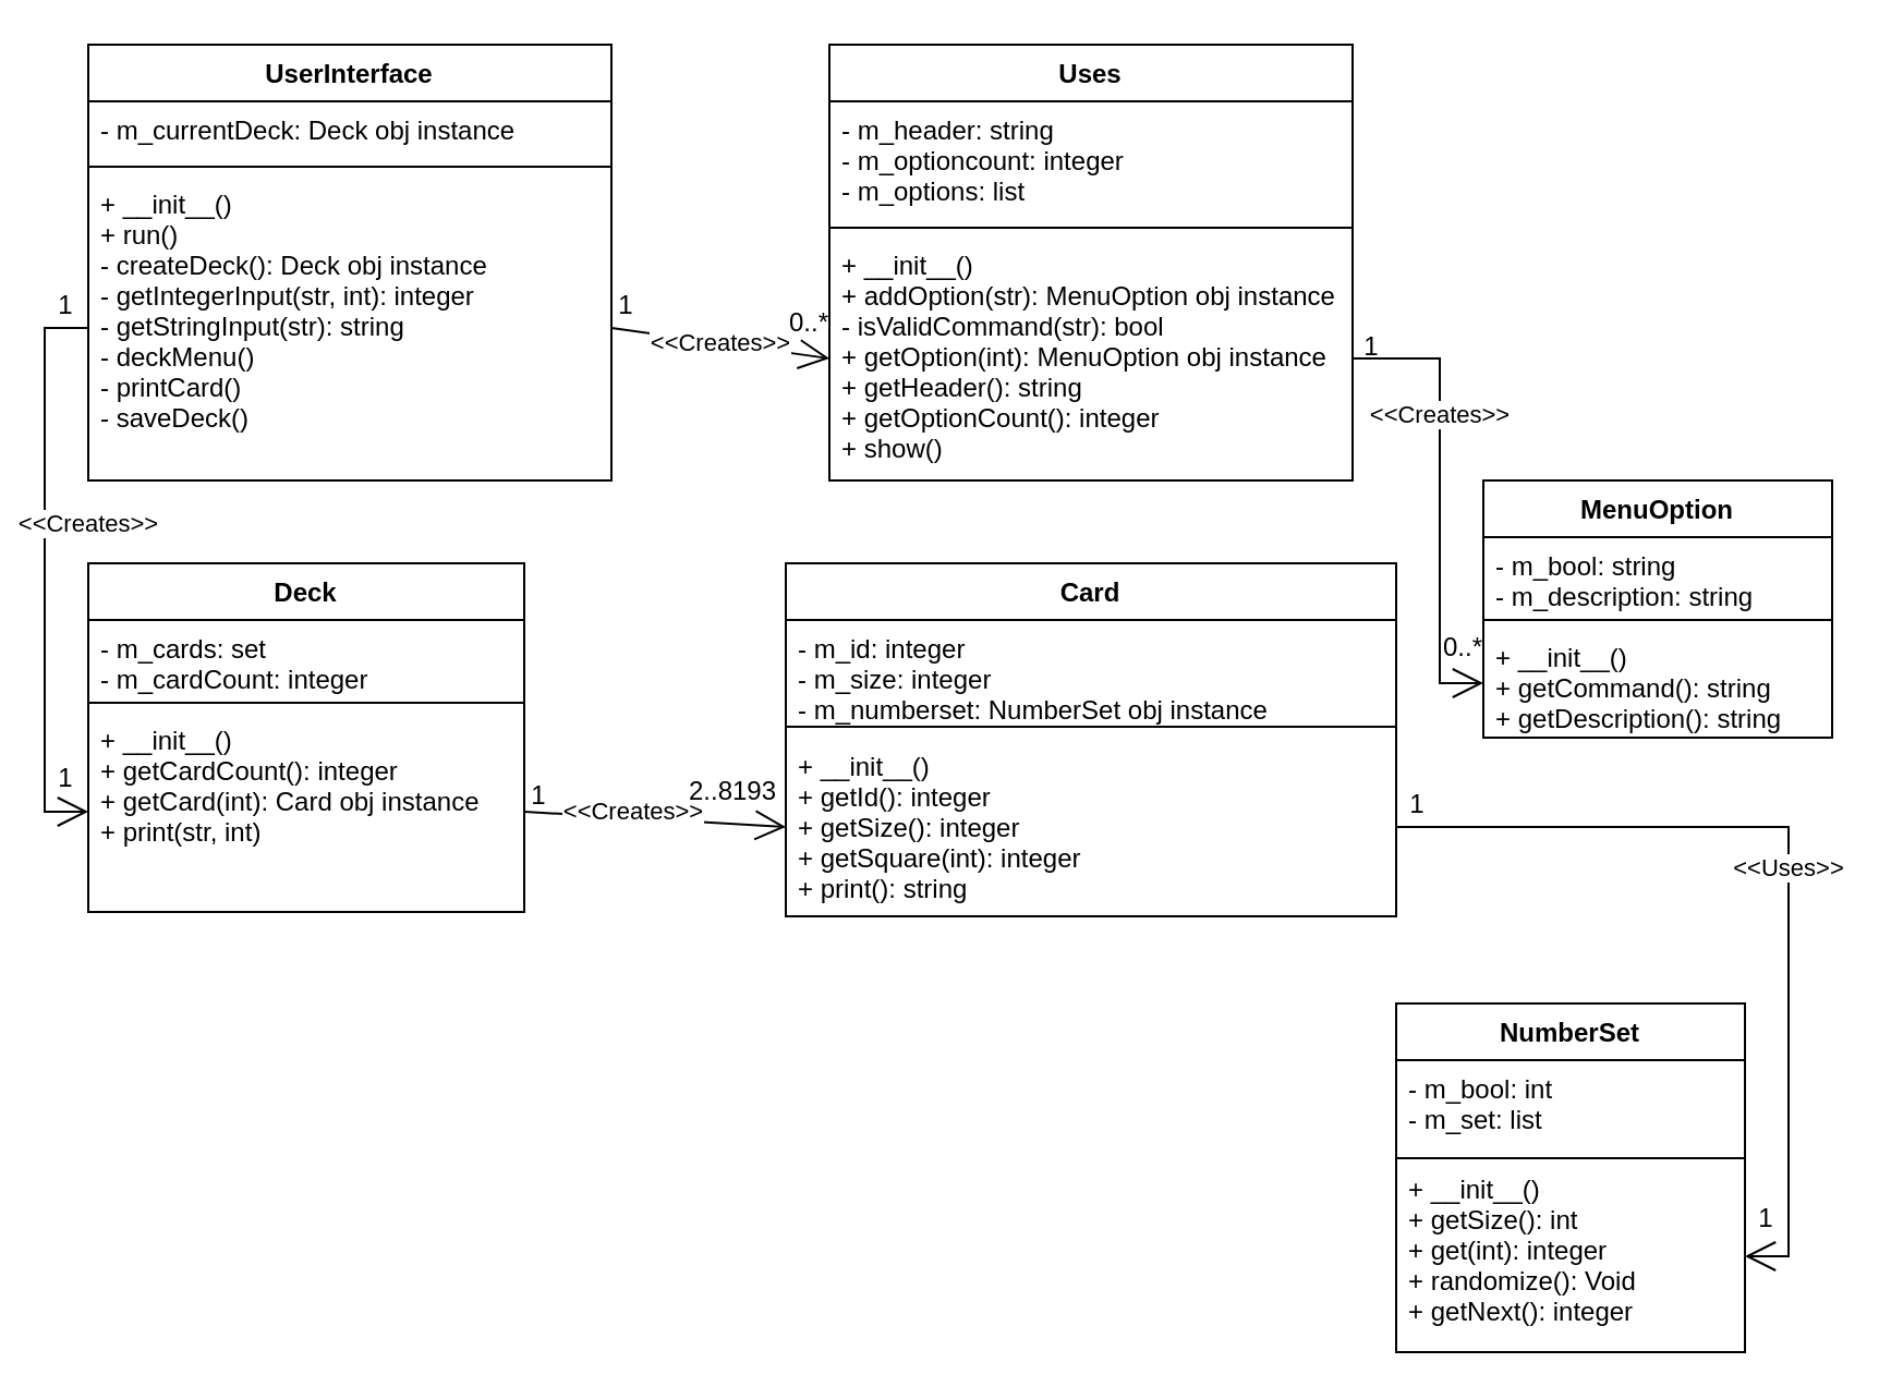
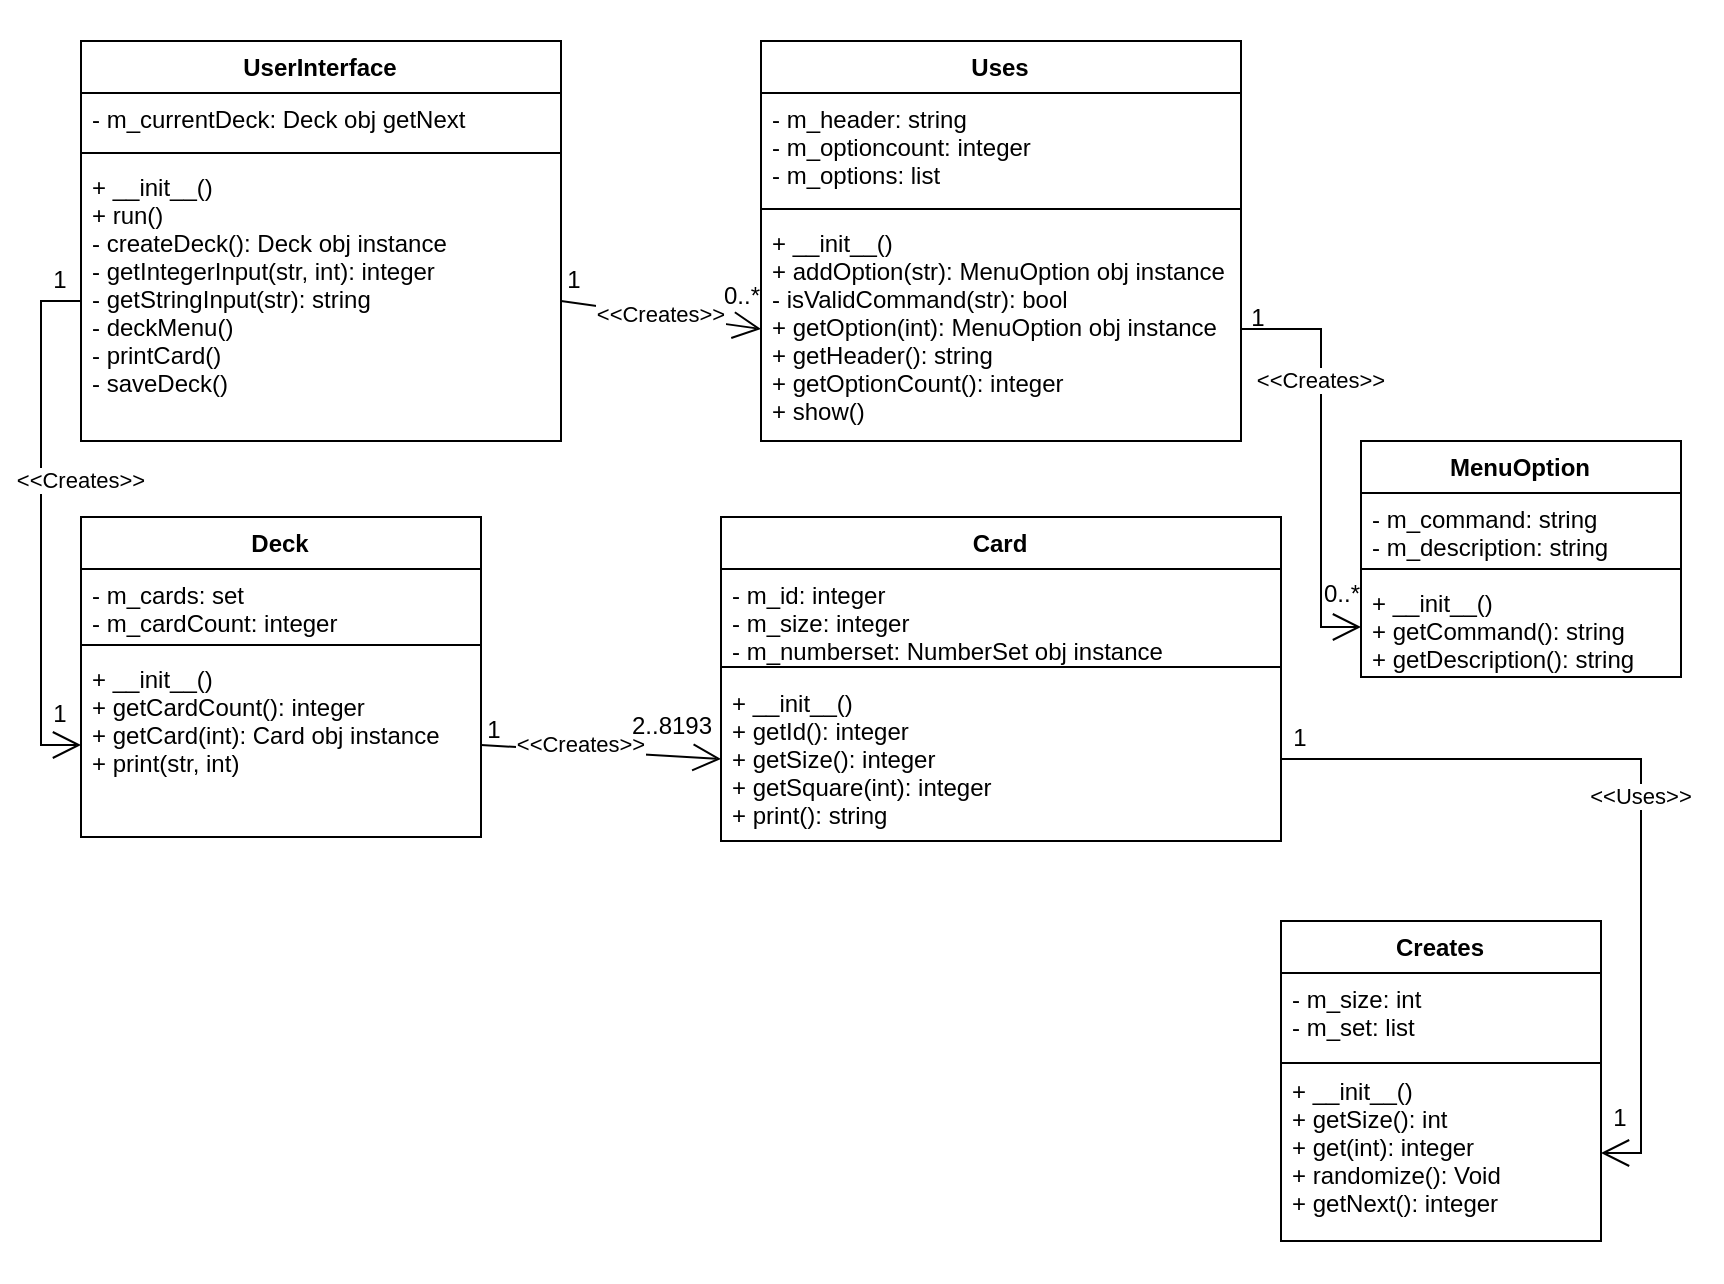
  <mxCell id="0" />
  <mxCell id="1" parent="0" />
  <mxCell id="2" value="UserInterface" style="swimlane;fontStyle=1;align=center;verticalAlign=top;childLayout=stackLayout;horizontal=1;startSize=26;horizontalStack=0;resizeParent=1;resizeParentMax=0;resizeLast=0;collapsible=1;marginBottom=0;" parent="1" vertex="1"><mxGeometry x="40" y="20" width="240" height="200" as="geometry" /></mxCell>
- <mxCell id="3" value="- m_currentDeck: Deck obj instance" style="text;strokeColor=none;fillColor=none;align=left;verticalAlign=top;spacingLeft=4;spacingRight=4;overflow=hidden;rotatable=0;points=[[0,0.5],[1,0.5]];portConstraint=eastwest;" parent="2" vertex="1"><mxGeometry y="26" width="240" height="26" as="geometry" /></mxCell>
+ <mxCell id="3" value="- m_currentDeck: Deck obj getNext" style="text;strokeColor=none;fillColor=none;align=left;verticalAlign=top;spacingLeft=4;spacingRight=4;overflow=hidden;rotatable=0;points=[[0,0.5],[1,0.5]];portConstraint=eastwest;" parent="2" vertex="1"><mxGeometry y="26" width="240" height="26" as="geometry" /></mxCell>
  <mxCell id="4" value="" style="line;strokeWidth=1;fillColor=none;align=left;verticalAlign=middle;spacingTop=-1;spacingLeft=3;spacingRight=3;rotatable=0;labelPosition=right;points=[];portConstraint=eastwest;" parent="2" vertex="1"><mxGeometry y="52" width="240" height="8" as="geometry" /></mxCell>
  <mxCell id="5" value="+ __init__()&#10;+ run()&#10;- createDeck(): Deck obj instance&#10;- getIntegerInput(str, int): integer&#10;- getStringInput(str): string&#10;- deckMenu()&#10;- printCard()&#10;- saveDeck()" style="text;strokeColor=none;fillColor=none;align=left;verticalAlign=top;spacingLeft=4;spacingRight=4;overflow=hidden;rotatable=0;points=[[0,0.5],[1,0.5]];portConstraint=eastwest;" parent="2" vertex="1"><mxGeometry y="60" width="240" height="140" as="geometry" /></mxCell>
  <mxCell id="6" value="Uses" style="swimlane;fontStyle=1;align=center;verticalAlign=top;childLayout=stackLayout;horizontal=1;startSize=26;horizontalStack=0;resizeParent=1;resizeParentMax=0;resizeLast=0;collapsible=1;marginBottom=0;" parent="1" vertex="1"><mxGeometry x="380" y="20" width="240" height="200" as="geometry" /></mxCell>
  <mxCell id="7" value="- m_header: string&#10;- m_optioncount: integer&#10;- m_options: list" style="text;strokeColor=none;fillColor=none;align=left;verticalAlign=top;spacingLeft=4;spacingRight=4;overflow=hidden;rotatable=0;points=[[0,0.5],[1,0.5]];portConstraint=eastwest;" parent="6" vertex="1"><mxGeometry y="26" width="240" height="54" as="geometry" /></mxCell>
  <mxCell id="8" value="" style="line;strokeWidth=1;fillColor=none;align=left;verticalAlign=middle;spacingTop=-1;spacingLeft=3;spacingRight=3;rotatable=0;labelPosition=right;points=[];portConstraint=eastwest;" parent="6" vertex="1"><mxGeometry y="80" width="240" height="8" as="geometry" /></mxCell>
  <mxCell id="9" value="+ __init__()&#10;+ addOption(str): MenuOption obj instance&#10;- isValidCommand(str): bool&#10;+ getOption(int): MenuOption obj instance&#10;+ getHeader(): string&#10;+ getOptionCount(): integer&#10;+ show()" style="text;strokeColor=none;fillColor=none;align=left;verticalAlign=top;spacingLeft=4;spacingRight=4;overflow=hidden;rotatable=0;points=[[0,0.5],[1,0.5]];portConstraint=eastwest;" parent="6" vertex="1"><mxGeometry y="88" width="240" height="112" as="geometry" /></mxCell>
  <mxCell id="10" value="MenuOption" style="swimlane;fontStyle=1;align=center;verticalAlign=top;childLayout=stackLayout;horizontal=1;startSize=26;horizontalStack=0;resizeParent=1;resizeParentMax=0;resizeLast=0;collapsible=1;marginBottom=0;" parent="1" vertex="1"><mxGeometry x="680" y="220" width="160" height="118" as="geometry" /></mxCell>
- <mxCell id="11" value="- m_bool: string&#10;- m_description: string" style="text;strokeColor=none;fillColor=none;align=left;verticalAlign=top;spacingLeft=4;spacingRight=4;overflow=hidden;rotatable=0;points=[[0,0.5],[1,0.5]];portConstraint=eastwest;" parent="10" vertex="1"><mxGeometry y="26" width="160" height="34" as="geometry" /></mxCell>
+ <mxCell id="11" value="- m_command: string&#10;- m_description: string" style="text;strokeColor=none;fillColor=none;align=left;verticalAlign=top;spacingLeft=4;spacingRight=4;overflow=hidden;rotatable=0;points=[[0,0.5],[1,0.5]];portConstraint=eastwest;" parent="10" vertex="1"><mxGeometry y="26" width="160" height="34" as="geometry" /></mxCell>
  <mxCell id="12" value="" style="line;strokeWidth=1;fillColor=none;align=left;verticalAlign=middle;spacingTop=-1;spacingLeft=3;spacingRight=3;rotatable=0;labelPosition=right;points=[];portConstraint=eastwest;" parent="10" vertex="1"><mxGeometry y="60" width="160" height="8" as="geometry" /></mxCell>
  <mxCell id="13" value="+ __init__()&#10;+ getCommand(): string&#10;+ getDescription(): string" style="text;strokeColor=none;fillColor=none;align=left;verticalAlign=top;spacingLeft=4;spacingRight=4;overflow=hidden;rotatable=0;points=[[0,0.5],[1,0.5]];portConstraint=eastwest;" parent="10" vertex="1"><mxGeometry y="68" width="160" height="50" as="geometry" /></mxCell>
  <mxCell id="14" value="Deck" style="swimlane;fontStyle=1;align=center;verticalAlign=top;childLayout=stackLayout;horizontal=1;startSize=26;horizontalStack=0;resizeParent=1;resizeParentMax=0;resizeLast=0;collapsible=1;marginBottom=0;" parent="1" vertex="1"><mxGeometry x="40" y="258" width="200" height="160" as="geometry" /></mxCell>
  <mxCell id="15" value="- m_cards: set&#10;- m_cardCount: integer" style="text;strokeColor=none;fillColor=none;align=left;verticalAlign=top;spacingLeft=4;spacingRight=4;overflow=hidden;rotatable=0;points=[[0,0.5],[1,0.5]];portConstraint=eastwest;" parent="14" vertex="1"><mxGeometry y="26" width="200" height="34" as="geometry" /></mxCell>
  <mxCell id="16" value="" style="line;strokeWidth=1;fillColor=none;align=left;verticalAlign=middle;spacingTop=-1;spacingLeft=3;spacingRight=3;rotatable=0;labelPosition=right;points=[];portConstraint=eastwest;" parent="14" vertex="1"><mxGeometry y="60" width="200" height="8" as="geometry" /></mxCell>
  <mxCell id="17" value="+ __init__()&#10;+ getCardCount(): integer&#10;+ getCard(int): Card obj instance&#10;+ print(str, int)" style="text;strokeColor=none;fillColor=none;align=left;verticalAlign=top;spacingLeft=4;spacingRight=4;overflow=hidden;rotatable=0;points=[[0,0.5],[1,0.5]];portConstraint=eastwest;" parent="14" vertex="1"><mxGeometry y="68" width="200" height="92" as="geometry" /></mxCell>
  <mxCell id="18" value="Card" style="swimlane;fontStyle=1;align=center;verticalAlign=top;childLayout=stackLayout;horizontal=1;startSize=26;horizontalStack=0;resizeParent=1;resizeParentMax=0;resizeLast=0;collapsible=1;marginBottom=0;" parent="1" vertex="1"><mxGeometry x="360" y="258" width="280" height="162" as="geometry" /></mxCell>
  <mxCell id="19" value="- m_id: integer&#10;- m_size: integer&#10;- m_numberset: NumberSet obj instance" style="text;strokeColor=none;fillColor=none;align=left;verticalAlign=top;spacingLeft=4;spacingRight=4;overflow=hidden;rotatable=0;points=[[0,0.5],[1,0.5]];portConstraint=eastwest;" parent="18" vertex="1"><mxGeometry y="26" width="280" height="44" as="geometry" /></mxCell>
  <mxCell id="20" value="" style="line;strokeWidth=1;fillColor=none;align=left;verticalAlign=middle;spacingTop=-1;spacingLeft=3;spacingRight=3;rotatable=0;labelPosition=right;points=[];portConstraint=eastwest;" parent="18" vertex="1"><mxGeometry y="70" width="280" height="10" as="geometry" /></mxCell>
  <mxCell id="21" value="+ __init__()&#10;+ getId(): integer&#10;+ getSize(): integer&#10;+ getSquare(int): integer&#10;+ print(): string" style="text;strokeColor=none;fillColor=none;align=left;verticalAlign=top;spacingLeft=4;spacingRight=4;overflow=hidden;rotatable=0;points=[[0,0.5],[1,0.5]];portConstraint=eastwest;" parent="18" vertex="1"><mxGeometry y="80" width="280" height="82" as="geometry" /></mxCell>
- <mxCell id="22" value="NumberSet" style="swimlane;fontStyle=1;align=center;verticalAlign=top;childLayout=stackLayout;horizontal=1;startSize=26;horizontalStack=0;resizeParent=1;resizeParentMax=0;resizeLast=0;collapsible=1;marginBottom=0;" parent="1" vertex="1"><mxGeometry x="640" y="460" width="160" height="160" as="geometry" /></mxCell>
- <mxCell id="23" value="- m_bool: int&#10;- m_set: list" style="text;strokeColor=none;fillColor=none;align=left;verticalAlign=top;spacingLeft=4;spacingRight=4;overflow=hidden;rotatable=0;points=[[0,0.5],[1,0.5]];portConstraint=eastwest;" parent="22" vertex="1"><mxGeometry y="26" width="160" height="44" as="geometry" /></mxCell>
+ <mxCell id="22" value="Creates" style="swimlane;fontStyle=1;align=center;verticalAlign=top;childLayout=stackLayout;horizontal=1;startSize=26;horizontalStack=0;resizeParent=1;resizeParentMax=0;resizeLast=0;collapsible=1;marginBottom=0;" parent="1" vertex="1"><mxGeometry x="640" y="460" width="160" height="160" as="geometry" /></mxCell>
+ <mxCell id="23" value="- m_size: int&#10;- m_set: list" style="text;strokeColor=none;fillColor=none;align=left;verticalAlign=top;spacingLeft=4;spacingRight=4;overflow=hidden;rotatable=0;points=[[0,0.5],[1,0.5]];portConstraint=eastwest;" parent="22" vertex="1"><mxGeometry y="26" width="160" height="44" as="geometry" /></mxCell>
  <mxCell id="24" value="" style="line;strokeWidth=1;fillColor=none;align=left;verticalAlign=middle;spacingTop=-1;spacingLeft=3;spacingRight=3;rotatable=0;labelPosition=right;points=[];portConstraint=eastwest;" parent="22" vertex="1"><mxGeometry y="70" width="160" height="2" as="geometry" /></mxCell>
  <mxCell id="25" value="+ __init__()&#10;+ getSize(): int&#10;+ get(int): integer&#10;+ randomize(): Void&#10;+ getNext(): integer" style="text;strokeColor=none;fillColor=none;align=left;verticalAlign=top;spacingLeft=4;spacingRight=4;overflow=hidden;rotatable=0;points=[[0,0.5],[1,0.5]];portConstraint=eastwest;" parent="22" vertex="1"><mxGeometry y="72" width="160" height="88" as="geometry" /></mxCell>
  <mxCell id="26" value="&amp;lt;&amp;lt;Creates&amp;gt;&amp;gt;" style="endArrow=open;endFill=1;endSize=12;html=1;rounded=0;exitX=0;exitY=0.5;exitDx=0;exitDy=0;entryX=0;entryY=0.5;entryDx=0;entryDy=0;" edge="1" parent="1" source="5" target="17"><mxGeometry x="-0.16" y="20" width="160" relative="1" as="geometry"><mxPoint x="370" y="230" as="sourcePoint" /><mxPoint x="500" y="280" as="targetPoint" /><Array as="points"><mxPoint x="20" y="150" /><mxPoint x="20" y="372" /></Array><mxPoint as="offset" /></mxGeometry></mxCell>
  <mxCell id="27" value="1" style="text;html=1;strokeColor=none;fillColor=none;align=center;verticalAlign=middle;whiteSpace=wrap;rounded=0;" vertex="1" parent="1"><mxGeometry x="25" y="135" width="10" height="10" as="geometry" /></mxCell>
  <mxCell id="28" value="1" style="text;html=1;strokeColor=none;fillColor=none;align=center;verticalAlign=middle;whiteSpace=wrap;rounded=0;" vertex="1" parent="1"><mxGeometry x="25" y="352" width="10" height="10" as="geometry" /></mxCell>
  <mxCell id="29" value="&amp;lt;&amp;lt;Creates&amp;gt;&amp;gt;" style="endArrow=open;endFill=1;endSize=12;html=1;rounded=0;exitX=1;exitY=0.5;exitDx=0;exitDy=0;entryX=0;entryY=0.5;entryDx=0;entryDy=0;" edge="1" parent="1" source="5" target="9"><mxGeometry width="160" relative="1" as="geometry"><mxPoint x="250" y="200" as="sourcePoint" /><mxPoint x="410" y="200" as="targetPoint" /></mxGeometry></mxCell>
  <mxCell id="30" value="1" style="text;html=1;strokeColor=none;fillColor=none;align=center;verticalAlign=middle;whiteSpace=wrap;rounded=0;" vertex="1" parent="1"><mxGeometry x="282" y="135" width="10" height="10" as="geometry" /></mxCell>
  <mxCell id="31" value="0..*" style="text;html=1;strokeColor=none;fillColor=none;align=center;verticalAlign=middle;whiteSpace=wrap;rounded=0;" vertex="1" parent="1"><mxGeometry x="366" y="143" width="10" height="10" as="geometry" /></mxCell>
  <mxCell id="32" value="&amp;lt;&amp;lt;Creates&amp;gt;&amp;gt;" style="endArrow=open;endFill=1;endSize=12;html=1;rounded=0;exitX=1;exitY=0.5;exitDx=0;exitDy=0;entryX=0;entryY=0.5;entryDx=0;entryDy=0;" edge="1" parent="1" source="9" target="13"><mxGeometry x="-0.368" width="160" relative="1" as="geometry"><mxPoint x="250" y="200" as="sourcePoint" /><mxPoint x="410" y="200" as="targetPoint" /><Array as="points"><mxPoint x="660" y="164" /><mxPoint x="660" y="313" /></Array><mxPoint as="offset" /></mxGeometry></mxCell>
  <mxCell id="33" value="1" style="text;html=1;strokeColor=none;fillColor=none;align=center;verticalAlign=middle;whiteSpace=wrap;rounded=0;" vertex="1" parent="1"><mxGeometry x="624" y="154" width="10" height="10" as="geometry" /></mxCell>
  <mxCell id="34" value="0..*" style="text;html=1;strokeColor=none;fillColor=none;align=center;verticalAlign=middle;whiteSpace=wrap;rounded=0;" vertex="1" parent="1"><mxGeometry x="666" y="292" width="10" height="10" as="geometry" /></mxCell>
  <mxCell id="35" value="&amp;lt;&amp;lt;Creates&amp;gt;&amp;gt;" style="endArrow=open;endFill=1;endSize=12;html=1;rounded=0;exitX=1;exitY=0.5;exitDx=0;exitDy=0;entryX=0;entryY=0.5;entryDx=0;entryDy=0;" edge="1" parent="1"><mxGeometry x="-0.17" y="3" width="160" relative="1" as="geometry"><mxPoint x="240" y="372" as="sourcePoint" /><mxPoint x="360" y="379" as="targetPoint" /><mxPoint as="offset" /></mxGeometry></mxCell>
  <mxCell id="36" value="1" style="text;html=1;strokeColor=none;fillColor=none;align=center;verticalAlign=middle;whiteSpace=wrap;rounded=0;" vertex="1" parent="1"><mxGeometry x="242" y="360" width="10" height="10" as="geometry" /></mxCell>
  <mxCell id="37" value="2..8193" style="text;html=1;strokeColor=none;fillColor=none;align=center;verticalAlign=middle;whiteSpace=wrap;rounded=0;" vertex="1" parent="1"><mxGeometry x="331" y="358" width="10" height="10" as="geometry" /></mxCell>
  <mxCell id="38" value="&amp;lt;&amp;lt;Uses&amp;gt;&amp;gt;" style="endArrow=open;endFill=1;endSize=12;html=1;rounded=0;exitX=1;exitY=0.5;exitDx=0;exitDy=0;entryX=1;entryY=0.5;entryDx=0;entryDy=0;" edge="1" parent="1" source="21" target="25"><mxGeometry width="160" relative="1" as="geometry"><mxPoint x="370" y="390" as="sourcePoint" /><mxPoint x="530" y="390" as="targetPoint" /><Array as="points"><mxPoint x="820" y="379" /><mxPoint x="820" y="576" /></Array></mxGeometry></mxCell>
  <mxCell id="39" value="1" style="text;html=1;strokeColor=none;fillColor=none;align=center;verticalAlign=middle;whiteSpace=wrap;rounded=0;" vertex="1" parent="1"><mxGeometry x="805" y="554" width="10" height="10" as="geometry" /></mxCell>
  <mxCell id="40" value="1" style="text;html=1;strokeColor=none;fillColor=none;align=center;verticalAlign=middle;whiteSpace=wrap;rounded=0;" vertex="1" parent="1"><mxGeometry x="645" y="364" width="10" height="10" as="geometry" /></mxCell>
